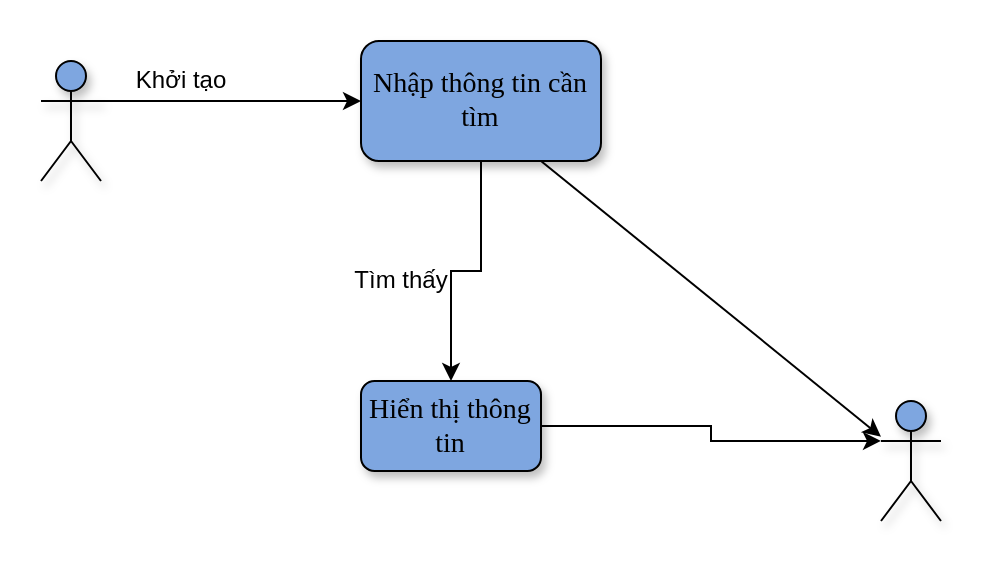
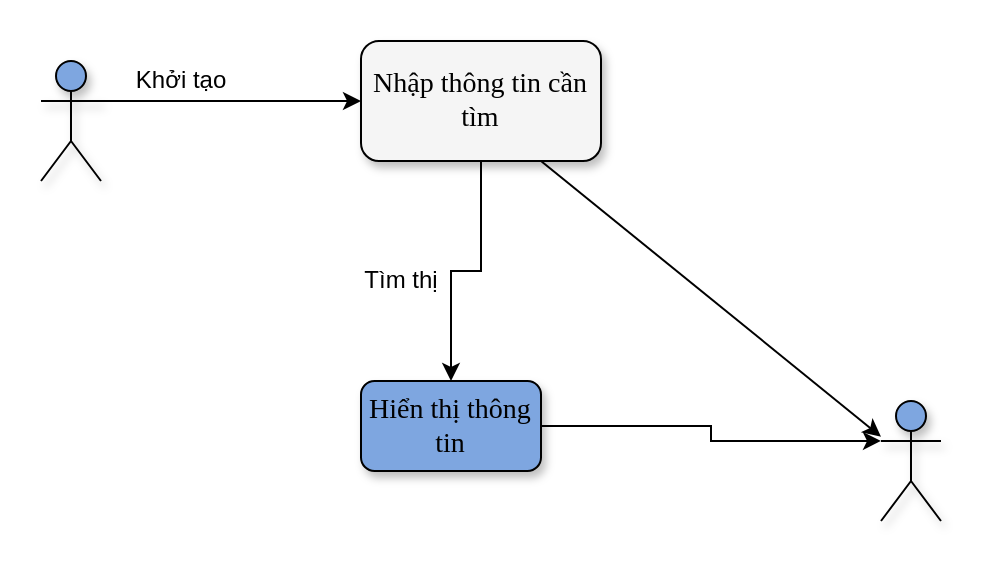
  <mxCell id="0" />
  <mxCell id="1" parent="0" />
  <mxCell id="2" style="edgeStyle=orthogonalEdgeStyle;rounded=0;orthogonalLoop=1;jettySize=auto;html=1;entryX=0.5;entryY=0;entryDx=0;entryDy=0;" edge="1" parent="1" source="3" target="8"><mxGeometry relative="1" as="geometry" /></mxCell>
- <mxCell id="3" value="&lt;font style=&quot;font-size: 14px;&quot; face=&quot;Times New Roman&quot;&gt;Nhập thông tin cần tìm&lt;/font&gt;" style="rounded=1;whiteSpace=wrap;html=1;shadow=1;fillColor=#7EA6E0;" vertex="1" parent="1"><mxGeometry x="180" y="20" width="120" height="60" as="geometry" /></mxCell>
+ <mxCell id="3" value="&lt;font style=&quot;font-size: 14px;&quot; face=&quot;Times New Roman&quot;&gt;Nhập thông tin cần tìm&lt;/font&gt;" style="rounded=1;whiteSpace=wrap;html=1;shadow=1;fillColor=#f5f5f5;" vertex="1" parent="1"><mxGeometry x="180" y="20" width="120" height="60" as="geometry" /></mxCell>
  <mxCell id="4" style="edgeStyle=orthogonalEdgeStyle;rounded=0;orthogonalLoop=1;jettySize=auto;html=1;entryX=0;entryY=0.5;entryDx=0;entryDy=0;" edge="1" parent="1" source="5" target="3"><mxGeometry relative="1" as="geometry"><Array as="points"><mxPoint x="60" y="50" /><mxPoint x="60" y="50" /></Array></mxGeometry></mxCell>
  <mxCell id="5" value="" style="shape=umlActor;verticalLabelPosition=bottom;verticalAlign=top;html=1;outlineConnect=0;shadow=1;fillColor=#7EA6E0;" vertex="1" parent="1"><mxGeometry x="20" y="30" width="30" height="60" as="geometry" /></mxCell>
  <mxCell id="6" value="Khởi tạo" style="text;html=1;align=center;verticalAlign=middle;resizable=0;points=[];autosize=1;strokeColor=none;fillColor=none;" vertex="1" parent="1"><mxGeometry x="55" y="25" width="70" height="30" as="geometry" /></mxCell>
  <mxCell id="7" style="edgeStyle=orthogonalEdgeStyle;rounded=0;orthogonalLoop=1;jettySize=auto;html=1;entryX=0;entryY=0.333;entryDx=0;entryDy=0;entryPerimeter=0;" edge="1" parent="1" source="8" target="9"><mxGeometry relative="1" as="geometry" /></mxCell>
  <mxCell id="8" value="&lt;font style=&quot;font-size: 14px;&quot; face=&quot;Times New Roman&quot;&gt;Hiển thị thông tin&lt;/font&gt;" style="rounded=1;whiteSpace=wrap;html=1;shadow=1;fillColor=#7EA6E0;" vertex="1" parent="1"><mxGeometry x="180" y="190" width="90" height="45" as="geometry" /></mxCell>
  <mxCell id="9" value="" style="shape=umlActor;verticalLabelPosition=bottom;verticalAlign=top;html=1;outlineConnect=0;shadow=1;fillColor=#7EA6E0;" vertex="1" parent="1"><mxGeometry x="440" y="200" width="30" height="60" as="geometry" /></mxCell>
  <mxCell id="10" value="" style="endArrow=classic;html=1;rounded=0;" edge="1" parent="1" target="9"><mxGeometry width="50" height="50" relative="1" as="geometry"><mxPoint x="270" y="80" as="sourcePoint" /><mxPoint x="320" y="30" as="targetPoint" /></mxGeometry></mxCell>
- <mxCell id="11" value="Tìm thấy" style="text;html=1;align=center;verticalAlign=middle;resizable=0;points=[];autosize=1;strokeColor=none;fillColor=none;" vertex="1" parent="1"><mxGeometry x="165" y="125" width="70" height="30" as="geometry" /></mxCell>
+ <mxCell id="11" value="Tìm thị" style="text;html=1;align=center;verticalAlign=middle;resizable=0;points=[];autosize=1;strokeColor=none;fillColor=none;" vertex="1" parent="1"><mxGeometry x="165" y="125" width="70" height="30" as="geometry" /></mxCell>
